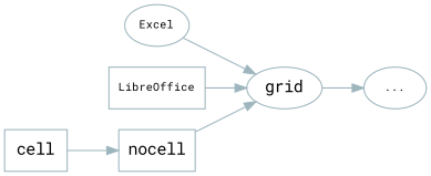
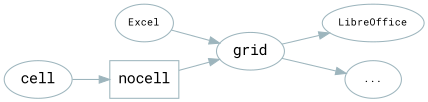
  digraph {
    fontname="Roboto Mono"
    rankdir=LR
    node [color="#9db5bd" fontname="Roboto Mono" shape=oval]
    edge [color="#9db5bd" fontname="Roboto Mono"]
    Excel [fontsize=10]
-   LibreOffice [fontsize=10 shape=box]
+   LibreOffice [fontsize=10]
    "..." [fontsize=10]
    grid [shape=ellipse]
-   cell [shape=box]
+   cell [shape=ellipse]
    nocell [shape=box]
    subgraph sub_1 {
      Excel
      LibreOffice
      "..."
    }
    Excel -> grid
-   LibreOffice -> grid
+   grid -> LibreOffice
    grid -> "..."
    cell -> nocell
    nocell -> grid
  }
